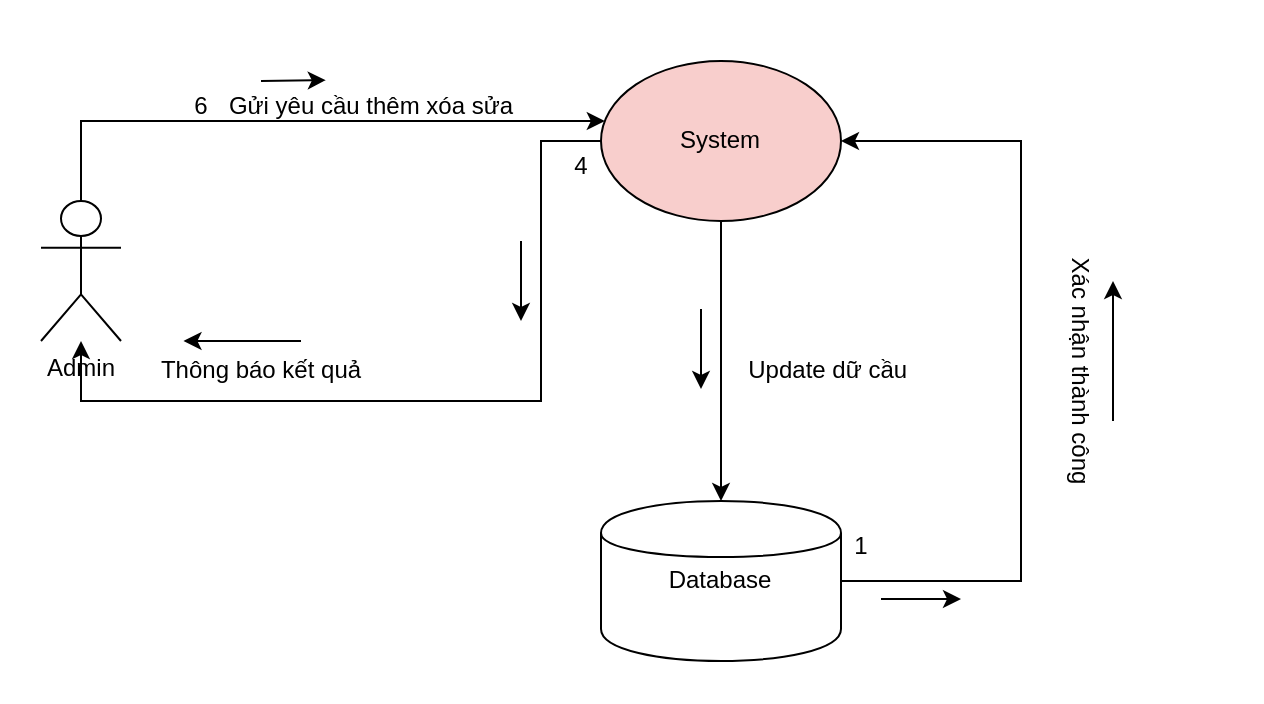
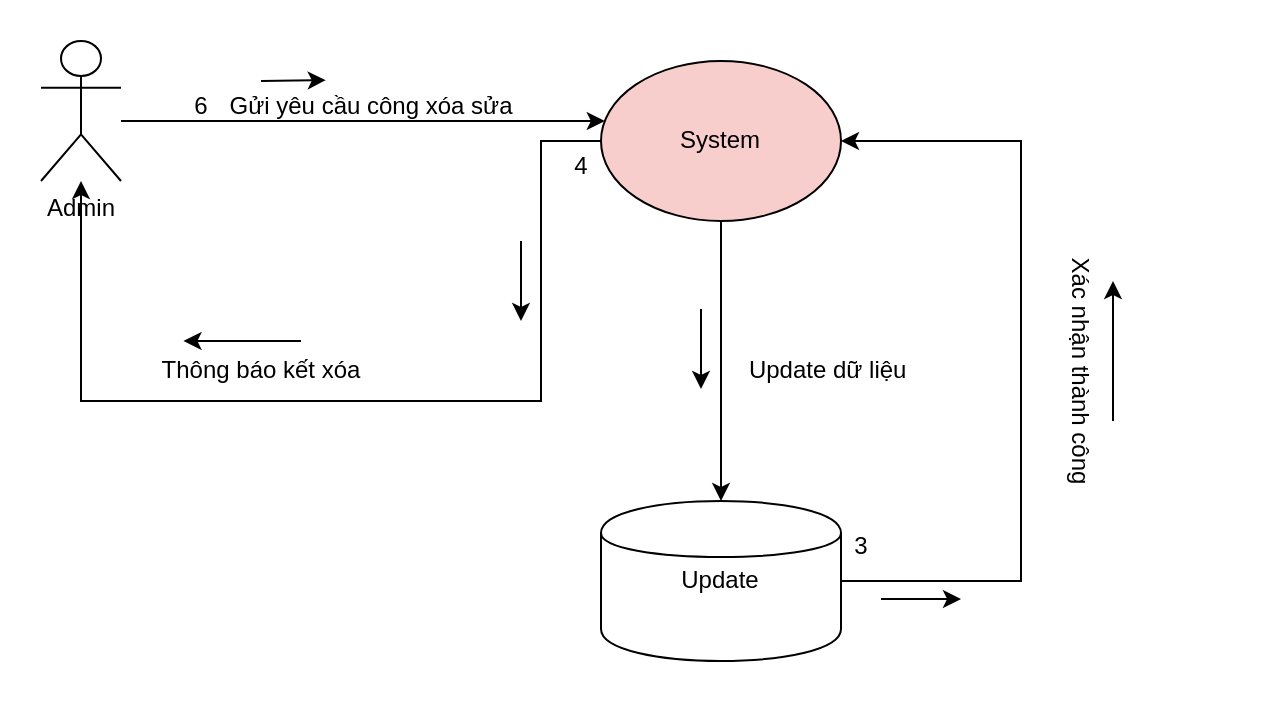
  <mxCell id="0" />
  <mxCell id="1" parent="0" />
  <mxCell id="2" style="edgeStyle=orthogonalEdgeStyle;rounded=0;orthogonalLoop=1;jettySize=auto;html=1;" edge="1" parent="1" source="3" target="6"><mxGeometry relative="1" as="geometry"><Array as="points"><mxPoint x="120" y="60" /><mxPoint x="120" y="60" /></Array></mxGeometry></mxCell>
- <mxCell id="3" value="Admin" style="shape=umlActor;verticalLabelPosition=bottom;verticalAlign=top;html=1;outlineConnect=0;" vertex="1" parent="1"><mxGeometry x="20" y="100" width="40" height="70" as="geometry" /></mxCell>
+ <mxCell id="3" value="Admin" style="shape=umlActor;verticalLabelPosition=bottom;verticalAlign=top;html=1;outlineConnect=0;" vertex="1" parent="1"><mxGeometry x="20" y="20" width="40" height="70" as="geometry" /></mxCell>
  <mxCell id="4" style="edgeStyle=orthogonalEdgeStyle;rounded=0;orthogonalLoop=1;jettySize=auto;html=1;" edge="1" parent="1" source="6" target="8"><mxGeometry relative="1" as="geometry" /></mxCell>
  <mxCell id="5" style="edgeStyle=orthogonalEdgeStyle;rounded=0;orthogonalLoop=1;jettySize=auto;html=1;" edge="1" parent="1" source="6" target="3"><mxGeometry relative="1" as="geometry"><Array as="points"><mxPoint x="270" y="70" /><mxPoint x="270" y="200" /><mxPoint x="40" y="200" /></Array></mxGeometry></mxCell>
  <mxCell id="6" value="System" style="ellipse;whiteSpace=wrap;html=1;fillColor=#f8cecc;" vertex="1" parent="1"><mxGeometry x="300" y="30" width="120" height="80" as="geometry" /></mxCell>
  <mxCell id="7" style="edgeStyle=orthogonalEdgeStyle;rounded=0;orthogonalLoop=1;jettySize=auto;html=1;entryX=1;entryY=0.5;entryDx=0;entryDy=0;" edge="1" parent="1" source="8" target="6"><mxGeometry relative="1" as="geometry"><Array as="points"><mxPoint x="510" y="290" /><mxPoint x="510" y="70" /></Array></mxGeometry></mxCell>
- <mxCell id="8" value="Database" style="shape=cylinder;whiteSpace=wrap;html=1;" vertex="1" parent="1"><mxGeometry x="300" y="250" width="120" height="80" as="geometry" /></mxCell>
+ <mxCell id="8" value="Update" style="shape=cylinder;whiteSpace=wrap;html=1;" vertex="1" parent="1"><mxGeometry x="300" y="250" width="120" height="80" as="geometry" /></mxCell>
  <mxCell id="9" value="6" style="text;html=1;align=center;verticalAlign=middle;resizable=0;points=[];autosize=1;strokeColor=none;fillColor=none;" vertex="1" parent="1"><mxGeometry x="85" y="38" width="30" height="30" as="geometry" /></mxCell>
- <mxCell id="10" value="Gửi yêu cầu thêm xóa sửa" style="text;html=1;align=center;verticalAlign=middle;resizable=0;points=[];autosize=1;strokeColor=none;fillColor=none;" vertex="1" parent="1"><mxGeometry x="100" y="38" width="170" height="30" as="geometry" /></mxCell>
+ <mxCell id="10" value="Gửi yêu cầu công xóa sửa" style="text;html=1;align=center;verticalAlign=middle;resizable=0;points=[];autosize=1;strokeColor=none;fillColor=none;" vertex="1" parent="1"><mxGeometry x="100" y="38" width="170" height="30" as="geometry" /></mxCell>
  <mxCell id="11" value="" style="endArrow=classic;html=1;rounded=0;entryX=0.367;entryY=0.053;entryDx=0;entryDy=0;entryPerimeter=0;" edge="1" parent="1" target="10"><mxGeometry width="50" height="50" relative="1" as="geometry"><mxPoint x="130" y="40" as="sourcePoint" /><mxPoint x="180" y="-10" as="targetPoint" /></mxGeometry></mxCell>
- <mxCell id="12" value="Update dữ cầu&amp;nbsp;" style="text;html=1;align=center;verticalAlign=middle;resizable=0;points=[];autosize=1;strokeColor=none;fillColor=none;" vertex="1" parent="1"><mxGeometry x="360" y="170" width="110" height="30" as="geometry" /></mxCell>
- <mxCell id="13" value="1" style="text;html=1;align=center;verticalAlign=middle;resizable=0;points=[];autosize=1;strokeColor=none;fillColor=none;" vertex="1" parent="1"><mxGeometry x="415" y="258" width="30" height="30" as="geometry" /></mxCell>
+ <mxCell id="12" value="Update dữ liệu&amp;nbsp;" style="text;html=1;align=center;verticalAlign=middle;resizable=0;points=[];autosize=1;strokeColor=none;fillColor=none;" vertex="1" parent="1"><mxGeometry x="360" y="170" width="110" height="30" as="geometry" /></mxCell>
+ <mxCell id="13" value="3" style="text;html=1;align=center;verticalAlign=middle;resizable=0;points=[];autosize=1;strokeColor=none;fillColor=none;" vertex="1" parent="1"><mxGeometry x="415" y="258" width="30" height="30" as="geometry" /></mxCell>
  <mxCell id="14" value="Xác nhận thành công" style="text;html=1;align=center;verticalAlign=middle;resizable=0;points=[];autosize=1;strokeColor=none;fillColor=none;rotation=90;" vertex="1" parent="1"><mxGeometry x="470" y="170" width="140" height="30" as="geometry" /></mxCell>
  <mxCell id="15" value="" style="endArrow=classic;html=1;rounded=0;" edge="1" parent="1"><mxGeometry width="50" height="50" relative="1" as="geometry"><mxPoint x="556" y="210" as="sourcePoint" /><mxPoint x="556" y="140" as="targetPoint" /></mxGeometry></mxCell>
  <mxCell id="16" value="" style="endArrow=classic;html=1;rounded=0;" edge="1" parent="1"><mxGeometry width="50" height="50" relative="1" as="geometry"><mxPoint x="440" y="299" as="sourcePoint" /><mxPoint x="480" y="299" as="targetPoint" /></mxGeometry></mxCell>
  <mxCell id="17" value="4" style="text;html=1;align=center;verticalAlign=middle;resizable=0;points=[];autosize=1;strokeColor=none;fillColor=none;" vertex="1" parent="1"><mxGeometry x="275" y="68" width="30" height="30" as="geometry" /></mxCell>
- <mxCell id="18" value="Thông báo kết quả" style="text;html=1;align=center;verticalAlign=middle;resizable=0;points=[];autosize=1;strokeColor=none;fillColor=none;" vertex="1" parent="1"><mxGeometry x="70" y="170" width="120" height="30" as="geometry" /></mxCell>
+ <mxCell id="18" value="Thông báo kết xóa" style="text;html=1;align=center;verticalAlign=middle;resizable=0;points=[];autosize=1;strokeColor=none;fillColor=none;" vertex="1" parent="1"><mxGeometry x="70" y="170" width="120" height="30" as="geometry" /></mxCell>
  <mxCell id="19" value="" style="endArrow=classic;html=1;rounded=0;" edge="1" parent="1"><mxGeometry width="50" height="50" relative="1" as="geometry"><mxPoint x="350" y="154" as="sourcePoint" /><mxPoint x="350" y="194" as="targetPoint" /></mxGeometry></mxCell>
  <mxCell id="20" value="" style="endArrow=classic;html=1;rounded=0;" edge="1" parent="1"><mxGeometry width="50" height="50" relative="1" as="geometry"><mxPoint x="260" y="120" as="sourcePoint" /><mxPoint x="260" y="160" as="targetPoint" /></mxGeometry></mxCell>
  <mxCell id="21" value="" style="endArrow=classic;html=1;rounded=0;entryX=0.177;entryY=0;entryDx=0;entryDy=0;entryPerimeter=0;" edge="1" parent="1" target="18"><mxGeometry width="50" height="50" relative="1" as="geometry"><mxPoint x="150" y="170" as="sourcePoint" /><mxPoint x="200" y="120" as="targetPoint" /></mxGeometry></mxCell>
